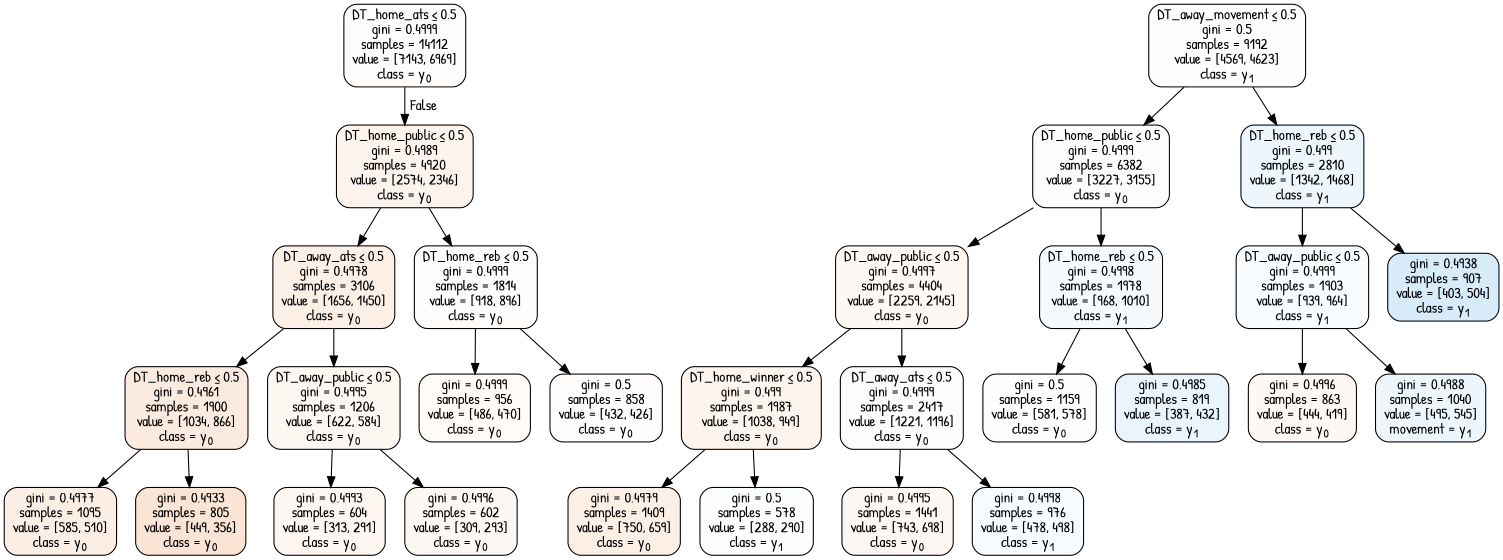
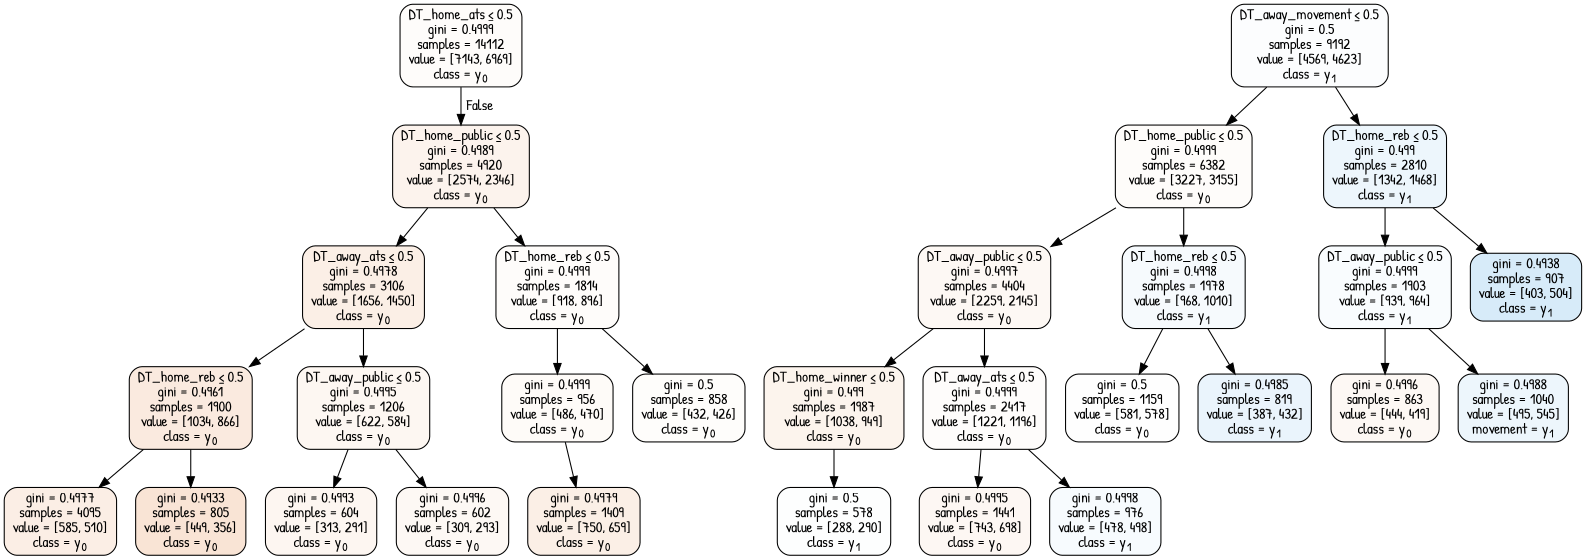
  digraph {
    fontname="Patrick Hand"
    node [color=black fillcolor="#e5813906" fontname="Patrick Hand" shape=box style="filled, rounded"]
    edge [fontname="Patrick Hand"]
    n1 [label=<DT_home_ats &le; 0.5<br/>gini = 0.4999<br/>samples = 14112<br/>value = [7143, 6969]<br/>class = y<SUB>0</SUB>>]
    n2 [fillcolor="#e5813917" label=<DT_home_public &le; 0.5<br/>gini = 0.4989<br/>samples = 4920<br/>value = [2574, 2346]<br/>class = y<SUB>0</SUB>>]
    n3 [fillcolor="#399de503" label=<DT_away_movement &le; 0.5<br/>gini = 0.5<br/>samples = 9192<br/>value = [4569, 4623]<br/>class = y<SUB>1</SUB>>]
    n4 [label=<DT_home_public &le; 0.5<br/>gini = 0.4999<br/>samples = 6382<br/>value = [3227, 3155]<br/>class = y<SUB>0</SUB>>]
    n5 [fillcolor="#399de516" label=<DT_home_reb &le; 0.5<br/>gini = 0.499<br/>samples = 2810<br/>value = [1342, 1468]<br/>class = y<SUB>1</SUB>>]
    n6 [fillcolor="#e5813920" label=<DT_away_ats &le; 0.5<br/>gini = 0.4978<br/>samples = 3106<br/>value = [1656, 1450]<br/>class = y<SUB>0</SUB>>]
    n7 [label=<DT_home_reb &le; 0.5<br/>gini = 0.4999<br/>samples = 1814<br/>value = [918, 896]<br/>class = y<SUB>0</SUB>>]
    n8 [fillcolor="#e581390d" label=<DT_away_public &le; 0.5<br/>gini = 0.4997<br/>samples = 4404<br/>value = [2259, 2145]<br/>class = y<SUB>0</SUB>>]
    n9 [fillcolor="#399de50b" label=<DT_home_reb &le; 0.5<br/>gini = 0.4998<br/>samples = 1978<br/>value = [968, 1010]<br/>class = y<SUB>1</SUB>>]
    n10 [fillcolor="#399de507" label=<DT_away_public &le; 0.5<br/>gini = 0.4999<br/>samples = 1903<br/>value = [939, 964]<br/>class = y<SUB>1</SUB>>]
    n11 [fillcolor="#399de533" label=<gini = 0.4938<br/>samples = 907<br/>value = [403, 504]<br/>class = y<SUB>1</SUB>>]
    n12 [fillcolor="#e5813916" label=<DT_home_winner &le; 0.5<br/>gini = 0.499<br/>samples = 1987<br/>value = [1038, 949]<br/>class = y<SUB>0</SUB>>]
    n13 [fillcolor="#e5813905" label=<DT_away_ats &le; 0.5<br/>gini = 0.4999<br/>samples = 2417<br/>value = [1221, 1196]<br/>class = y<SUB>0</SUB>>]
    n14 [fillcolor="#e5813901" label=<gini = 0.5<br/>samples = 1159<br/>value = [581, 578]<br/>class = y<SUB>0</SUB>>]
    n15 [fillcolor="#399de51b" label=<gini = 0.4985<br/>samples = 819<br/>value = [387, 432]<br/>class = y<SUB>1</SUB>>]
    n16 [fillcolor="#e581391f" label=<gini = 0.4979<br/>samples = 1409<br/>value = [750, 659]<br/>class = y<SUB>0</SUB>>]
    n17 [fillcolor="#399de502" label=<gini = 0.5<br/>samples = 578<br/>value = [288, 290]<br/>class = y<SUB>1</SUB>>]
    n18 [fillcolor="#e581390f" label=<gini = 0.4995<br/>samples = 1441<br/>value = [743, 698]<br/>class = y<SUB>0</SUB>>]
    n19 [fillcolor="#399de50a" label=<gini = 0.4998<br/>samples = 976<br/>value = [478, 498]<br/>class = y<SUB>1</SUB>>]
    n20 [fillcolor="#e581390e" label=<gini = 0.4996<br/>samples = 863<br/>value = [444, 419]<br/>class = y<SUB>0</SUB>>]
    n21 [fillcolor="#399de517" label=<gini = 0.4988<br/>samples = 1040<br/>value = [495, 545]<br/>movement = y<SUB>1</SUB>>]
    n22 [fillcolor="#e5813929" label=<DT_home_reb &le; 0.5<br/>gini = 0.4961<br/>samples = 1900<br/>value = [1034, 866]<br/>class = y<SUB>0</SUB>>]
    n23 [fillcolor="#e5813910" label=<DT_away_public &le; 0.5<br/>gini = 0.4995<br/>samples = 1206<br/>value = [622, 584]<br/>class = y<SUB>0</SUB>>]
    n24 [fillcolor="#e5813908" label=<gini = 0.4999<br/>samples = 956<br/>value = [486, 470]<br/>class = y<SUB>0</SUB>>]
    n25 [fillcolor="#e5813904" label=<gini = 0.5<br/>samples = 858<br/>value = [432, 426]<br/>class = y<SUB>0</SUB>>]
-   n26 [fillcolor="#e5813921" label=<gini = 0.4977<br/>samples = 1095<br/>value = [585, 510]<br/>class = y<SUB>0</SUB>>]
+   n26 [fillcolor="#e5813921" label=<gini = 0.4977<br/>samples = 4095<br/>value = [585, 510]<br/>class = y<SUB>0</SUB>>]
    n27 [fillcolor="#e5813935" label=<gini = 0.4933<br/>samples = 805<br/>value = [449, 356]<br/>class = y<SUB>0</SUB>>]
    n28 [fillcolor="#e5813912" label=<gini = 0.4993<br/>samples = 604<br/>value = [313, 291]<br/>class = y<SUB>0</SUB>>]
    n29 [fillcolor="#e581390d" label=<gini = 0.4996<br/>samples = 602<br/>value = [309, 293]<br/>class = y<SUB>0</SUB>>]
    n1 -> n2 [headlabel=False labelangle=-45 labeldistance=2.5]
    n2 -> n6
    n2 -> n7
    n3 -> n4
    n3 -> n5
    n4 -> n8
    n4 -> n9
    n5 -> n10
    n5 -> n11
    n6 -> n22
    n6 -> n23
    n7 -> n24
    n7 -> n25
    n8 -> n12
    n8 -> n13
    n9 -> n14
    n9 -> n15
    n10 -> n20
    n10 -> n21
-   n12 -> n16
+   n24 -> n16
    n12 -> n17
    n13 -> n18
    n13 -> n19
    n22 -> n26
    n22 -> n27
    n23 -> n28
    n23 -> n29
  }
